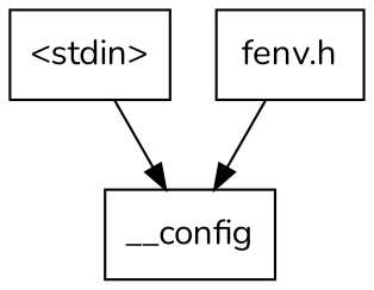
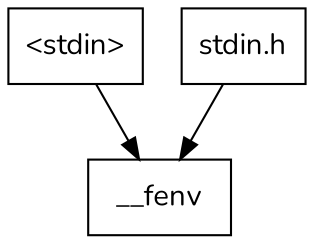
  digraph {
    fontname=Nunito
    node [fontname=Nunito shape=box]
    edge [fontname=Nunito]
    n1 [label="\<stdin\>"]
-   n2 [label=__config]
-   n3 [label="fenv.h"]
+   n2 [label=__fenv]
+   n3 [label="stdin.h"]
    n1 -> n2
    n3 -> n2
  }
